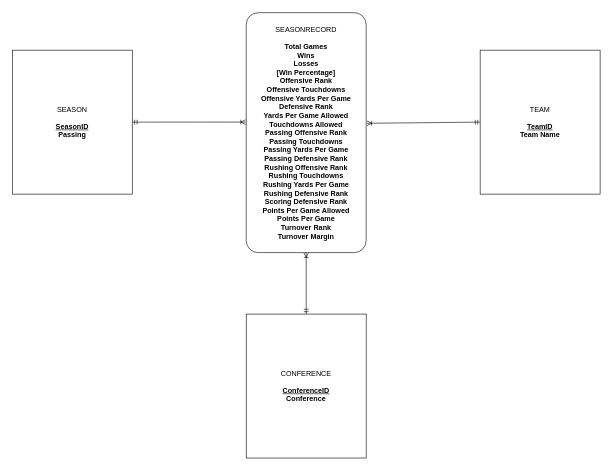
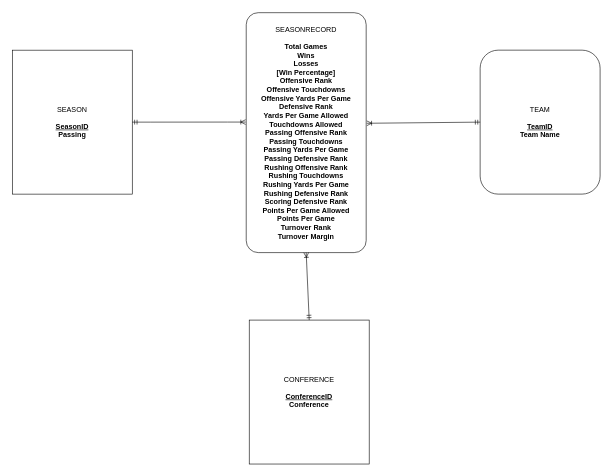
  <mxCell id="0" />
  <mxCell id="1" parent="0" />
- <mxCell id="2" value="CONFERENCE&lt;br&gt;&lt;br&gt;&lt;b&gt;&lt;u&gt;ConferenceID&lt;/u&gt;&lt;br&gt;Conference&lt;br&gt;&lt;/b&gt;" style="whiteSpace=wrap;html=1;align=center;" parent="1" vertex="1"><mxGeometry x="410" y="523" width="200" height="240" as="geometry" /></mxCell>
+ <mxCell id="2" value="CONFERENCE&lt;br&gt;&lt;br&gt;&lt;b&gt;&lt;u&gt;ConferenceID&lt;/u&gt;&lt;br&gt;Conference&lt;br&gt;&lt;/b&gt;" style="whiteSpace=wrap;html=1;align=center;" parent="1" vertex="1"><mxGeometry x="415" y="533" width="200" height="240" as="geometry" /></mxCell>
  <mxCell id="3" value="SEASON&lt;br&gt;&lt;br&gt;&lt;b&gt;&lt;u&gt;SeasonID&lt;/u&gt;&lt;br&gt;Passing&lt;/b&gt;" style="whiteSpace=wrap;html=1;align=center;" parent="1" vertex="1"><mxGeometry x="20" y="83" width="200" height="240" as="geometry" /></mxCell>
- <mxCell id="4" value="TEAM&lt;br&gt;&lt;br&gt;&lt;b&gt;&lt;u&gt;TeamID&lt;/u&gt;&lt;br&gt;Team Name&lt;/b&gt;" style="whiteSpace=wrap;html=1;align=center;" parent="1" vertex="1"><mxGeometry x="800" y="83" width="200" height="240" as="geometry" /></mxCell>
+ <mxCell id="4" value="TEAM&lt;br&gt;&lt;br&gt;&lt;b&gt;&lt;u&gt;TeamID&lt;/u&gt;&lt;br&gt;Team Name&lt;/b&gt;" style="whiteSpace=wrap;html=1;align=center;rounded=1;" parent="1" vertex="1"><mxGeometry x="800" y="83" width="200" height="240" as="geometry" /></mxCell>
  <mxCell id="5" value="SEASONRECORD&lt;br&gt;&lt;br&gt;&lt;b&gt;Total Games&lt;br&gt;Wins&lt;br&gt;Losses&lt;br&gt;[Win Percentage]&lt;br&gt;Offensive Rank&lt;br&gt;Offensive Touchdowns&lt;br&gt;Offensive Yards Per Game&lt;br&gt;Defensive Rank&lt;br&gt;Yards Per Game Allowed&lt;br&gt;Touchdowns Allowed&lt;br&gt;Passing Offensive Rank&lt;br&gt;Passing Touchdowns&lt;br&gt;Passing Yards Per Game&lt;br&gt;Passing Defensive Rank&lt;br&gt;Rushing Offensive Rank&lt;br&gt;Rushing Touchdowns&lt;br&gt;Rushing Yards Per Game&lt;br&gt;Rushing Defensive Rank&lt;br&gt;Scoring Defensive Rank&lt;br&gt;Points Per Game Allowed&lt;br&gt;Points Per Game&lt;br&gt;Turnover Rank&lt;br&gt;Turnover Margin&lt;/b&gt;" style="rounded=1;arcSize=10;whiteSpace=wrap;html=1;align=center;" parent="1" vertex="1"><mxGeometry x="410" y="20.5" width="200" height="400" as="geometry" /></mxCell>
  <mxCell id="6" value="" style="edgeStyle=entityRelationEdgeStyle;fontSize=12;html=1;endArrow=ERoneToMany;startArrow=ERmandOne;rounded=0;exitX=1;exitY=0.5;exitDx=0;exitDy=0;entryX=-0.005;entryY=0.456;entryDx=0;entryDy=0;entryPerimeter=0;" parent="1" source="3" target="5" edge="1"><mxGeometry width="100" height="100" relative="1" as="geometry"><mxPoint x="255" y="313" as="sourcePoint" /><mxPoint x="400" y="203" as="targetPoint" /></mxGeometry></mxCell>
  <mxCell id="7" value="" style="fontSize=12;html=1;endArrow=ERoneToMany;startArrow=ERmandOne;rounded=0;entryX=1.005;entryY=0.461;entryDx=0;entryDy=0;exitX=0;exitY=0.5;exitDx=0;exitDy=0;entryPerimeter=0;" parent="1" source="4" target="5" edge="1"><mxGeometry width="100" height="100" relative="1" as="geometry"><mxPoint x="700" y="253" as="sourcePoint" /><mxPoint x="850" y="312.995" as="targetPoint" /></mxGeometry></mxCell>
  <mxCell id="8" value="" style="fontSize=12;html=1;endArrow=ERoneToMany;startArrow=ERmandOne;rounded=0;entryX=0.5;entryY=1;entryDx=0;entryDy=0;exitX=0.5;exitY=0;exitDx=0;exitDy=0;" parent="1" source="2" target="5" edge="1"><mxGeometry width="100" height="100" relative="1" as="geometry"><mxPoint x="480" y="503" as="sourcePoint" /><mxPoint x="439" y="443" as="targetPoint" /></mxGeometry></mxCell>
